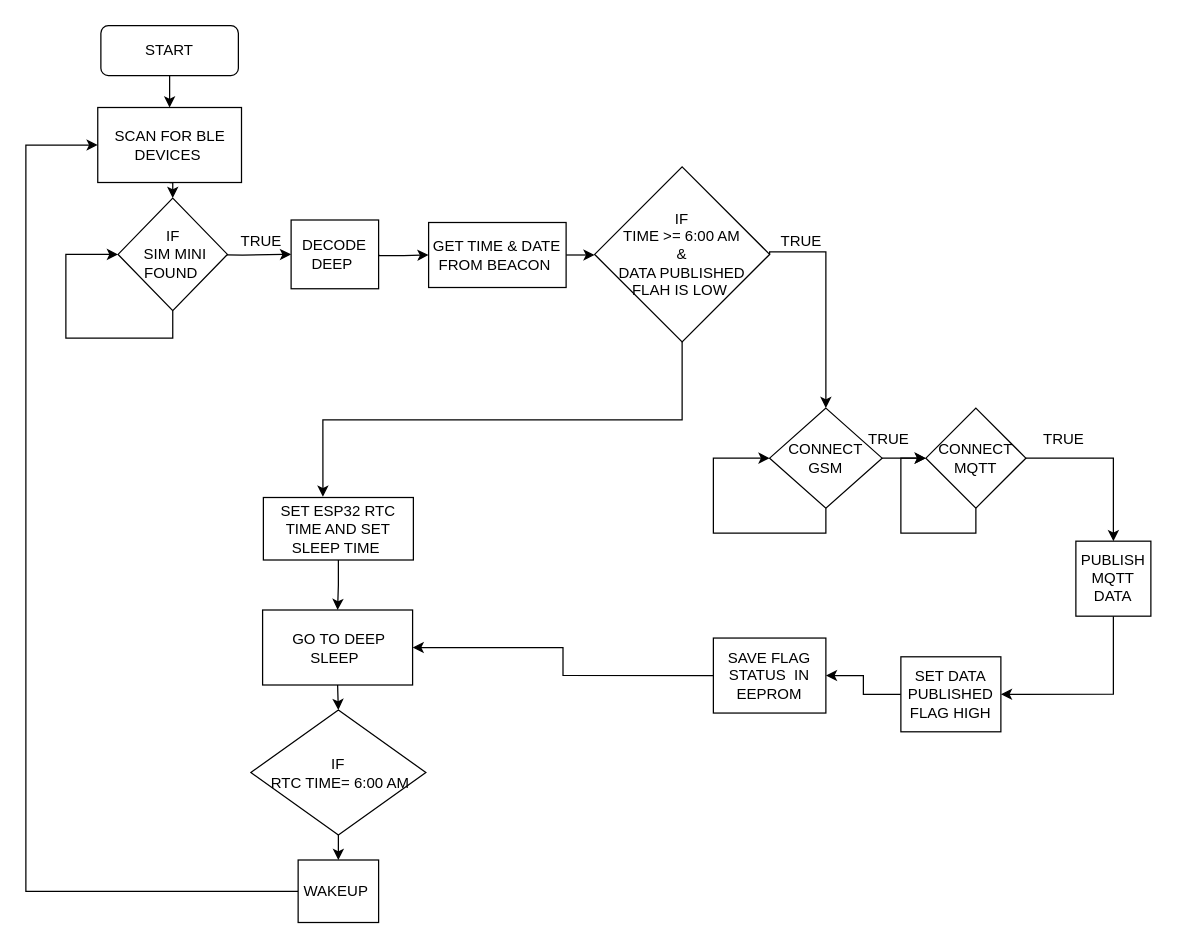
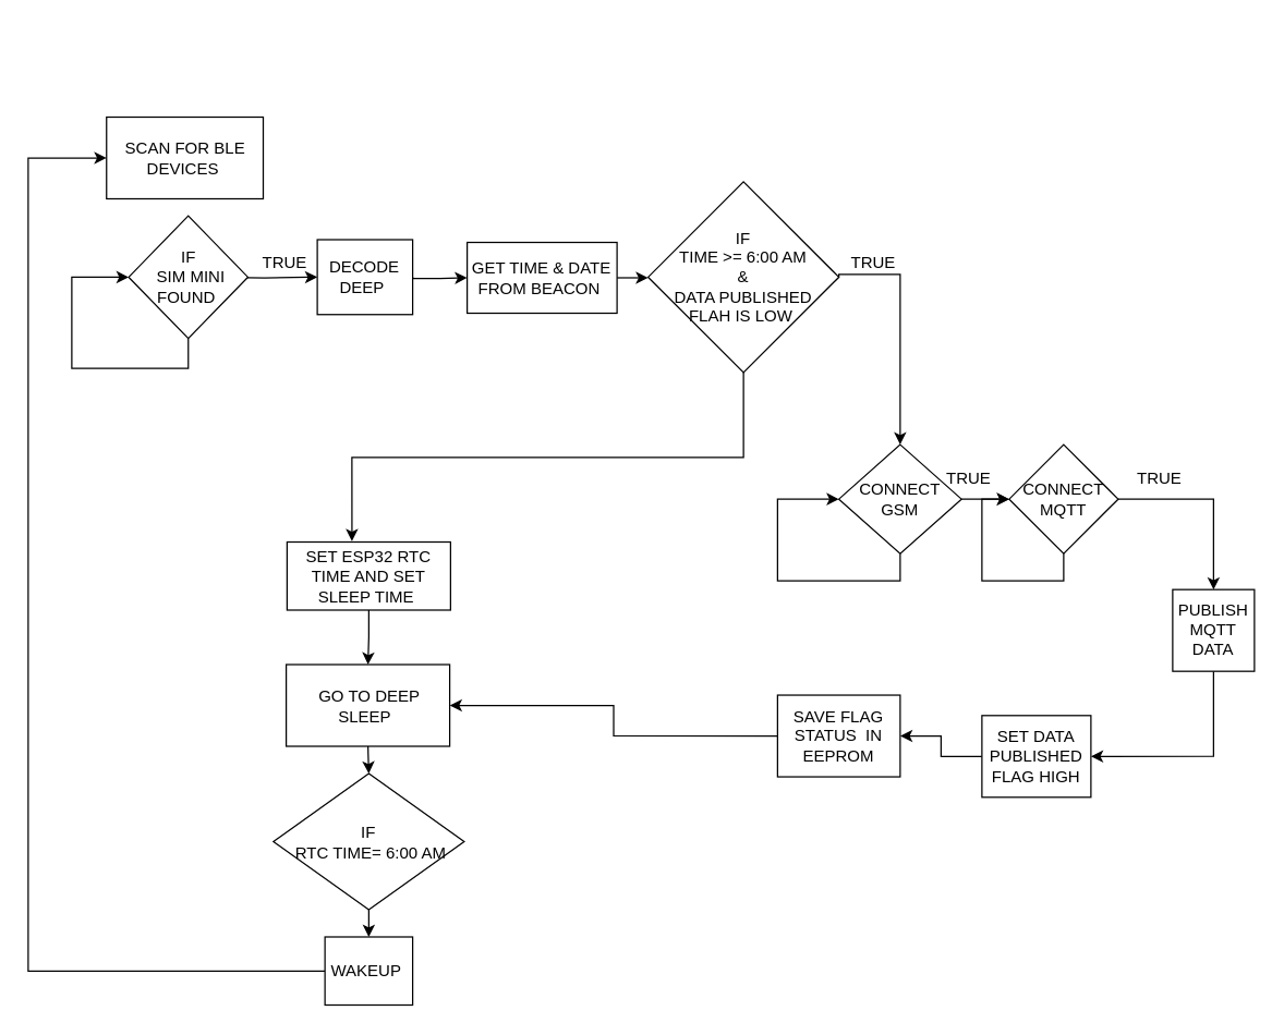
  <mxCell id="0" />
  <mxCell id="1" parent="0" />
- <mxCell id="2" value="" style="edgeStyle=orthogonalEdgeStyle;rounded=0;orthogonalLoop=1;jettySize=auto;html=1;" edge="1" parent="1" source="3" target="5"><mxGeometry relative="1" as="geometry" /></mxCell>
- <mxCell id="3" value="START" style="rounded=1;whiteSpace=wrap;html=1;" vertex="1" parent="1"><mxGeometry x="80" width="110" height="40" as="geometry" y="20" /></mxCell>
- <mxCell id="4" style="edgeStyle=orthogonalEdgeStyle;rounded=0;orthogonalLoop=1;jettySize=auto;html=1;exitX=0.5;exitY=1;exitDx=0;exitDy=0;entryX=0.5;entryY=0;entryDx=0;entryDy=0;" edge="1" parent="1" source="5" target="8"><mxGeometry relative="1" as="geometry" /></mxCell>
  <mxCell id="5" value="SCAN FOR BLE DEVICES&amp;nbsp;" style="rounded=0;whiteSpace=wrap;html=1;" vertex="1" parent="1"><mxGeometry x="77.5" y="85.5" width="115" height="60" as="geometry" /></mxCell>
  <mxCell id="6" style="edgeStyle=orthogonalEdgeStyle;rounded=0;orthogonalLoop=1;jettySize=auto;html=1;exitX=0.5;exitY=1;exitDx=0;exitDy=0;entryX=0;entryY=0.5;entryDx=0;entryDy=0;" edge="1" parent="1" source="8" target="8"><mxGeometry relative="1" as="geometry"><mxPoint x="92.5" y="200" as="targetPoint" /><Array as="points"><mxPoint x="138" y="270" /><mxPoint x="52" y="270" /><mxPoint x="52" y="203" /></Array></mxGeometry></mxCell>
  <mxCell id="7" value="" style="edgeStyle=orthogonalEdgeStyle;rounded=0;orthogonalLoop=1;jettySize=auto;html=1;" edge="1" parent="1" target="10"><mxGeometry relative="1" as="geometry"><mxPoint x="153.44" y="203" as="sourcePoint" /></mxGeometry></mxCell>
  <mxCell id="8" value="IF&lt;br&gt;&amp;nbsp;SIM MINI FOUND&amp;nbsp;" style="rhombus;whiteSpace=wrap;html=1;rounded=0;" vertex="1" parent="1"><mxGeometry x="93.75" y="158" width="87.5" height="90" as="geometry" /></mxCell>
  <mxCell id="9" style="edgeStyle=orthogonalEdgeStyle;rounded=0;orthogonalLoop=1;jettySize=auto;html=1;exitX=1;exitY=0.5;exitDx=0;exitDy=0;entryX=0;entryY=0.5;entryDx=0;entryDy=0;" edge="1" parent="1" source="10" target="12"><mxGeometry relative="1" as="geometry"><Array as="points"><mxPoint x="322.19" y="204" /><mxPoint x="322.19" y="204" /></Array></mxGeometry></mxCell>
  <mxCell id="10" value="DECODE DEEP&amp;nbsp;" style="whiteSpace=wrap;html=1;rounded=0;" vertex="1" parent="1"><mxGeometry x="232.19" y="175.5" width="70" height="55" as="geometry" /></mxCell>
  <mxCell id="11" style="edgeStyle=orthogonalEdgeStyle;rounded=0;orthogonalLoop=1;jettySize=auto;html=1;exitX=1;exitY=0.5;exitDx=0;exitDy=0;entryX=0;entryY=0.507;entryDx=0;entryDy=0;entryPerimeter=0;" edge="1" parent="1" source="12" target="34"><mxGeometry relative="1" as="geometry" /></mxCell>
  <mxCell id="12" value="GET TIME &amp;amp; DATE FROM BEACON&amp;nbsp;" style="whiteSpace=wrap;html=1;rounded=0;" vertex="1" parent="1"><mxGeometry x="342.19" y="177.5" width="110" height="52" as="geometry" /></mxCell>
  <mxCell id="13" value="" style="edgeStyle=orthogonalEdgeStyle;rounded=0;orthogonalLoop=1;jettySize=auto;html=1;entryX=0.5;entryY=0;entryDx=0;entryDy=0;" edge="1" parent="1" source="14" target="16"><mxGeometry relative="1" as="geometry"><mxPoint x="270" y="467.44" as="targetPoint" /><Array as="points" /></mxGeometry></mxCell>
  <mxCell id="14" value="SET ESP32 RTC TIME AND SET SLEEP TIME&amp;nbsp;" style="whiteSpace=wrap;html=1;rounded=0;" vertex="1" parent="1"><mxGeometry x="210" y="397.5" width="120" height="50" as="geometry" /></mxCell>
  <mxCell id="15" style="edgeStyle=orthogonalEdgeStyle;rounded=0;orthogonalLoop=1;jettySize=auto;html=1;exitX=0.5;exitY=1;exitDx=0;exitDy=0;entryX=0.5;entryY=0;entryDx=0;entryDy=0;" edge="1" parent="1" source="16" target="18"><mxGeometry relative="1" as="geometry" /></mxCell>
  <mxCell id="16" value="&amp;nbsp;GO TO DEEP SLEEP&amp;nbsp;" style="whiteSpace=wrap;html=1;rounded=0;" vertex="1" parent="1"><mxGeometry x="209.38" y="487.5" width="120" height="60" as="geometry" /></mxCell>
  <mxCell id="17" style="edgeStyle=orthogonalEdgeStyle;rounded=0;orthogonalLoop=1;jettySize=auto;html=1;exitX=0.5;exitY=1;exitDx=0;exitDy=0;entryX=0.5;entryY=0;entryDx=0;entryDy=0;" edge="1" parent="1" source="18" target="20"><mxGeometry relative="1" as="geometry" /></mxCell>
  <mxCell id="18" value="IF&lt;br&gt;&amp;nbsp;RTC TIME= 6:00 AM" style="rhombus;whiteSpace=wrap;html=1;rounded=0;" vertex="1" parent="1"><mxGeometry x="200" y="567.5" width="140" height="100" as="geometry" /></mxCell>
  <mxCell id="19" style="edgeStyle=orthogonalEdgeStyle;rounded=0;orthogonalLoop=1;jettySize=auto;html=1;exitX=0;exitY=0.5;exitDx=0;exitDy=0;entryX=0;entryY=0.5;entryDx=0;entryDy=0;" edge="1" parent="1" source="20" target="5"><mxGeometry relative="1" as="geometry"><Array as="points"><mxPoint x="20" y="713" /><mxPoint x="20" y="115" /></Array></mxGeometry></mxCell>
  <mxCell id="20" value="WAKEUP&amp;nbsp;&lt;br&gt;" style="whiteSpace=wrap;html=1;rounded=0;" vertex="1" parent="1"><mxGeometry x="237.81" y="687.5" width="64.38" height="50" as="geometry" /></mxCell>
  <mxCell id="21" value="" style="edgeStyle=orthogonalEdgeStyle;rounded=0;orthogonalLoop=1;jettySize=auto;html=1;exitX=1;exitY=0.5;exitDx=0;exitDy=0;" edge="1" parent="1" source="23" target="25"><mxGeometry relative="1" as="geometry" /></mxCell>
  <mxCell id="22" style="edgeStyle=orthogonalEdgeStyle;rounded=0;orthogonalLoop=1;jettySize=auto;html=1;exitX=0.5;exitY=1;exitDx=0;exitDy=0;entryX=0;entryY=0.5;entryDx=0;entryDy=0;" edge="1" parent="1" source="23" target="23"><mxGeometry relative="1" as="geometry"><mxPoint x="590" y="366" as="targetPoint" /><Array as="points"><mxPoint x="660" y="426" /><mxPoint x="570" y="426" /><mxPoint x="570" y="366" /></Array></mxGeometry></mxCell>
  <mxCell id="23" value="CONNECT GSM" style="rhombus;whiteSpace=wrap;html=1;rounded=0;" vertex="1" parent="1"><mxGeometry x="615" y="326" width="90" height="80" as="geometry" /></mxCell>
  <mxCell id="24" value="" style="edgeStyle=orthogonalEdgeStyle;rounded=0;orthogonalLoop=1;jettySize=auto;html=1;" edge="1" parent="1" source="25" target="28"><mxGeometry relative="1" as="geometry" /></mxCell>
  <mxCell id="25" value="CONNECT MQTT" style="rhombus;whiteSpace=wrap;html=1;rounded=0;" vertex="1" parent="1"><mxGeometry x="740" y="326" width="80" height="80" as="geometry" /></mxCell>
  <mxCell id="26" value="" style="edgeStyle=orthogonalEdgeStyle;rounded=0;orthogonalLoop=1;jettySize=auto;html=1;entryX=0;entryY=0.5;entryDx=0;entryDy=0;" edge="1" parent="1" target="25"><mxGeometry relative="1" as="geometry"><mxPoint x="780" y="406" as="sourcePoint" /><mxPoint x="730" y="376" as="targetPoint" /><Array as="points"><mxPoint x="780" y="426" /><mxPoint x="720" y="426" /><mxPoint x="720" y="366" /></Array></mxGeometry></mxCell>
  <mxCell id="27" style="edgeStyle=orthogonalEdgeStyle;rounded=0;orthogonalLoop=1;jettySize=auto;html=1;exitX=0.5;exitY=1;exitDx=0;exitDy=0;entryX=1;entryY=0.5;entryDx=0;entryDy=0;" edge="1" parent="1" source="28" target="37"><mxGeometry relative="1" as="geometry" /></mxCell>
  <mxCell id="28" value="PUBLISH MQTT DATA" style="whiteSpace=wrap;html=1;rounded=0;" vertex="1" parent="1"><mxGeometry x="860" y="432.44" width="60" height="60" as="geometry" /></mxCell>
  <mxCell id="29" value="TRUE" style="text;html=1;align=center;verticalAlign=middle;resizable=0;points=[];autosize=1;strokeColor=none;fillColor=none;" vertex="1" parent="1"><mxGeometry x="680" y="336" width="60" height="30" as="geometry" /></mxCell>
  <mxCell id="30" value="TRUE" style="text;html=1;align=center;verticalAlign=middle;resizable=0;points=[];autosize=1;strokeColor=none;fillColor=none;" vertex="1" parent="1"><mxGeometry x="820" y="336" width="60" height="30" as="geometry" /></mxCell>
  <mxCell id="31" value="TRUE" style="text;html=1;align=center;verticalAlign=middle;resizable=0;points=[];autosize=1;strokeColor=none;fillColor=none;" vertex="1" parent="1"><mxGeometry x="177.81" y="177.5" width="60" height="30" as="geometry" /></mxCell>
  <mxCell id="32" style="edgeStyle=orthogonalEdgeStyle;rounded=0;orthogonalLoop=1;jettySize=auto;html=1;exitX=1;exitY=0.5;exitDx=0;exitDy=0;entryX=0.5;entryY=0;entryDx=0;entryDy=0;" edge="1" parent="1" source="34" target="23"><mxGeometry relative="1" as="geometry"><Array as="points"><mxPoint x="615" y="201" /><mxPoint x="660" y="201" /><mxPoint x="660" y="317" /></Array></mxGeometry></mxCell>
  <mxCell id="33" style="edgeStyle=orthogonalEdgeStyle;rounded=0;orthogonalLoop=1;jettySize=auto;html=1;exitX=0.5;exitY=1;exitDx=0;exitDy=0;entryX=0.397;entryY=-0.012;entryDx=0;entryDy=0;entryPerimeter=0;" edge="1" parent="1" source="34" target="14"><mxGeometry relative="1" as="geometry" /></mxCell>
  <mxCell id="34" value="IF &lt;br&gt;TIME &amp;gt;= 6:00 AM&lt;br&gt;&amp;amp;&lt;br&gt;DATA PUBLISHED &lt;br&gt;FLAH IS LOW&amp;nbsp;" style="rhombus;whiteSpace=wrap;html=1;rounded=0;" vertex="1" parent="1"><mxGeometry x="475" y="133" width="140" height="140" as="geometry" /></mxCell>
  <mxCell id="35" value="TRUE" style="text;html=1;align=center;verticalAlign=middle;resizable=0;points=[];autosize=1;strokeColor=none;fillColor=none;" vertex="1" parent="1"><mxGeometry x="610" y="177.5" width="60" height="30" as="geometry" /></mxCell>
  <mxCell id="36" value="" style="edgeStyle=orthogonalEdgeStyle;rounded=0;orthogonalLoop=1;jettySize=auto;html=1;" edge="1" parent="1" source="37" target="39"><mxGeometry relative="1" as="geometry" /></mxCell>
  <mxCell id="37" value="SET DATA PUBLISHED FLAG HIGH" style="rounded=0;whiteSpace=wrap;html=1;" vertex="1" parent="1"><mxGeometry x="720" y="524.94" width="80" height="60" as="geometry" /></mxCell>
  <mxCell id="38" style="edgeStyle=orthogonalEdgeStyle;rounded=0;orthogonalLoop=1;jettySize=auto;html=1;exitX=0;exitY=0.5;exitDx=0;exitDy=0;entryX=1;entryY=0.5;entryDx=0;entryDy=0;" edge="1" parent="1" source="39" target="16"><mxGeometry relative="1" as="geometry" /></mxCell>
  <mxCell id="39" value="SAVE FLAG STATUS&amp;nbsp; IN EEPROM" style="rounded=0;whiteSpace=wrap;html=1;" vertex="1" parent="1"><mxGeometry x="570" y="509.94" width="90" height="60" as="geometry" /></mxCell>
